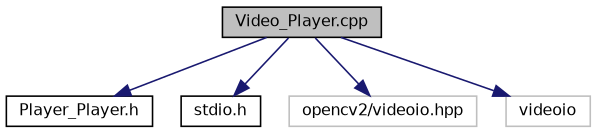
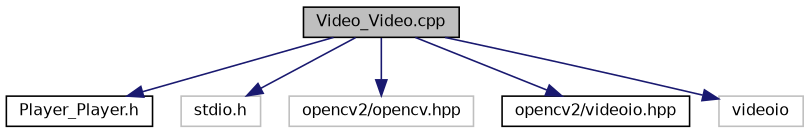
  digraph {
    node [color=grey75 fillcolor=white fontname=Helvetica fontsize=10 shape=record style=filled]
    edge [color=midnightblue fontname=Helvetica fontsize=10 labelfontname=Helvetica labelfontsize=10 style=solid]
-   n1 [color=black fillcolor=grey75 fontcolor=black height=0.2 label="Video_Player.cpp" width=0.4]
+   n1 [color=black fillcolor=grey75 fontcolor=black height=0.2 label="Video_Video.cpp" width=0.4]
    n2 [color=black height=0.2 label="Player_Player.h" width=0.4]
-   n3 [color=black height=0.2 label="stdio.h" width=0.4]
-   n5 [height=0.2 label="opencv2/videoio.hpp" width=0.4]
+   n3 [height=0.2 label="stdio.h" width=0.4]
+   n4 [height=0.2 label="opencv2/opencv.hpp" width=0.4]
+   n5 [color=black height=0.2 label="opencv2/videoio.hpp" width=0.4]
    n6 [height=0.2 label=videoio width=0.4]
    n1 -> n2
    n1 -> n3
+   n1 -> n4
    n1 -> n5
    n1 -> n6
  }
